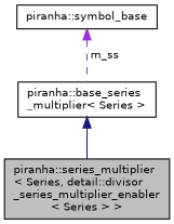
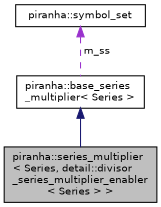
  digraph {
    node [color=black fillcolor=white fontname=Helvetica fontsize=10 shape=record style=filled]
    edge [dir=back fontname=Helvetica fontsize=10 labelfontname=Helvetica labelfontsize=10]
    n1 [fillcolor=grey75 fontcolor=black height=0.2 label="piranha::series_multiplier\l\< Series, detail::divisor\l_series_multiplier_enabler\l\< Series \> \>" width=0.4]
    n2 [height=0.2 label="piranha::base_series\l_multiplier\< Series \>" width=0.4]
-   n3 [height=0.2 label="piranha::symbol_base" width=0.4]
+   n3 [height=0.2 label="piranha::symbol_set" width=0.4]
    n2 -> n1 [color=midnightblue style=solid]
    n3 -> n2 [color=darkorchid3 label=" m_ss" style=dashed]
  }
